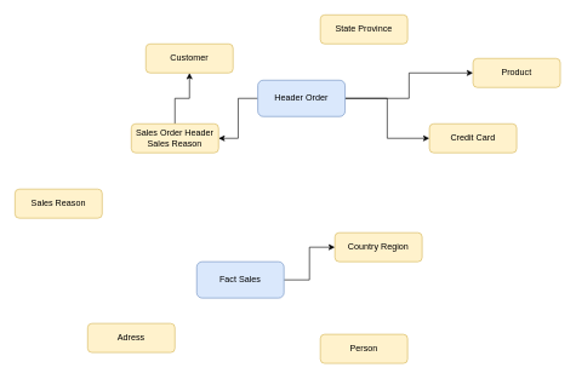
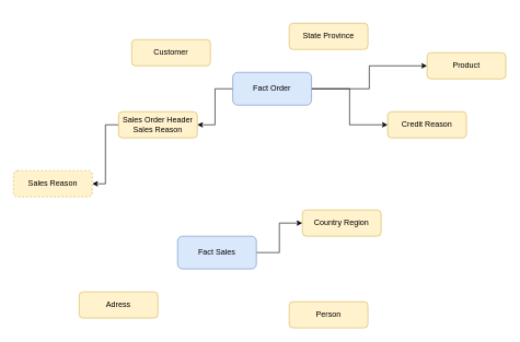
  <mxCell id="0" />
  <mxCell id="1" parent="0" />
  <mxCell id="2" style="edgeStyle=orthogonalEdgeStyle;rounded=0;orthogonalLoop=1;jettySize=auto;html=1;" edge="1" parent="1" source="5" target="10"><mxGeometry relative="1" as="geometry" /></mxCell>
  <mxCell id="3" style="edgeStyle=orthogonalEdgeStyle;rounded=0;orthogonalLoop=1;jettySize=auto;html=1;entryX=1;entryY=0.5;entryDx=0;entryDy=0;" edge="1" parent="1" source="5" target="9"><mxGeometry relative="1" as="geometry" /></mxCell>
  <mxCell id="4" style="edgeStyle=orthogonalEdgeStyle;rounded=0;orthogonalLoop=1;jettySize=auto;html=1;entryX=0;entryY=0.5;entryDx=0;entryDy=0;" edge="1" parent="1" source="5" target="18"><mxGeometry relative="1" as="geometry" /></mxCell>
- <mxCell id="5" value="Header Order" style="rounded=1;whiteSpace=wrap;html=1;fillColor=#dae8fc;strokeColor=#6c8ebf;" vertex="1" parent="1"><mxGeometry x="354" y="110" width="120" height="50" as="geometry" /></mxCell>
+ <mxCell id="5" value="Fact Order" style="rounded=1;whiteSpace=wrap;html=1;fillColor=#dae8fc;strokeColor=#6c8ebf;" vertex="1" parent="1"><mxGeometry x="354" y="110" width="120" height="50" as="geometry" /></mxCell>
  <mxCell id="6" value="Customer" style="rounded=1;whiteSpace=wrap;html=1;fillColor=#fff2cc;strokeColor=#d6b656;" vertex="1" parent="1"><mxGeometry x="200" y="60" width="120" height="40" as="geometry" /></mxCell>
- <mxCell id="7" value="State Province" style="rounded=1;whiteSpace=wrap;html=1;fillColor=#fff2cc;strokeColor=#d6b656;" vertex="1" parent="1"><mxGeometry x="440" y="20" width="120" height="40" as="geometry" /></mxCell>
- <mxCell id="8" style="edgeStyle=orthogonalEdgeStyle;rounded=0;orthogonalLoop=1;jettySize=auto;html=1;" edge="1" parent="1" source="9" target="6"><mxGeometry relative="1" as="geometry" /></mxCell>
+ <mxCell id="7" value="State Province" style="rounded=1;whiteSpace=wrap;html=1;fillColor=#fff2cc;strokeColor=#d6b656;" vertex="1" parent="1"><mxGeometry x="440" y="35" width="120" height="40" as="geometry" /></mxCell>
+ <mxCell id="8" style="edgeStyle=orthogonalEdgeStyle;rounded=0;orthogonalLoop=1;jettySize=auto;html=1;entryX=1;entryY=0.5;entryDx=0;entryDy=0;" edge="1" parent="1" source="9" target="17"><mxGeometry relative="1" as="geometry" /></mxCell>
  <mxCell id="9" value="Sales Order Header Sales Reason" style="rounded=1;whiteSpace=wrap;html=1;fillColor=#fff2cc;strokeColor=#d6b656;" vertex="1" parent="1"><mxGeometry x="180" y="170" width="120" height="40" as="geometry" /></mxCell>
  <mxCell id="10" value="Product" style="rounded=1;whiteSpace=wrap;html=1;fillColor=#fff2cc;strokeColor=#d6b656;" vertex="1" parent="1"><mxGeometry x="650" y="80" width="120" height="40" as="geometry" /></mxCell>
  <mxCell id="11" value="Person" style="rounded=1;whiteSpace=wrap;html=1;fillColor=#fff2cc;strokeColor=#d6b656;" vertex="1" parent="1"><mxGeometry x="440" y="460" width="120" height="40" as="geometry" /></mxCell>
  <mxCell id="12" style="edgeStyle=orthogonalEdgeStyle;rounded=0;orthogonalLoop=1;jettySize=auto;html=1;" edge="1" parent="1" source="13" target="15"><mxGeometry relative="1" as="geometry" /></mxCell>
  <mxCell id="13" value="Fact Sales" style="rounded=1;whiteSpace=wrap;html=1;fillColor=#dae8fc;strokeColor=#6c8ebf;" vertex="1" parent="1"><mxGeometry x="270" y="360" width="120" height="50" as="geometry" /></mxCell>
  <mxCell id="14" value="Adress" style="rounded=1;whiteSpace=wrap;html=1;fillColor=#fff2cc;strokeColor=#d6b656;" vertex="1" parent="1"><mxGeometry x="120" y="445" width="120" height="40" as="geometry" /></mxCell>
  <mxCell id="15" value="Country Region" style="rounded=1;whiteSpace=wrap;html=1;fillColor=#fff2cc;strokeColor=#d6b656;" vertex="1" parent="1"><mxGeometry x="460" y="320" width="120" height="40" as="geometry" /></mxCell>
  <mxCell id="16" style="edgeStyle=orthogonalEdgeStyle;rounded=0;orthogonalLoop=1;jettySize=auto;html=1;exitX=0.5;exitY=1;exitDx=0;exitDy=0;" edge="1" parent="1" source="7" target="7"><mxGeometry relative="1" as="geometry" /></mxCell>
- <mxCell id="17" value="Sales Reason" style="rounded=1;whiteSpace=wrap;html=1;fillColor=#fff2cc;strokeColor=#d6b656;" vertex="1" parent="1"><mxGeometry x="20" y="260" width="120" height="40" as="geometry" /></mxCell>
- <mxCell id="18" value="Credit Card" style="rounded=1;whiteSpace=wrap;html=1;fillColor=#fff2cc;strokeColor=#d6b656;" vertex="1" parent="1"><mxGeometry x="590" y="170" width="120" height="40" as="geometry" /></mxCell>
+ <mxCell id="17" value="Sales Reason" style="rounded=1;whiteSpace=wrap;html=1;fillColor=#fff2cc;strokeColor=#d6b656;dashed=1;" vertex="1" parent="1"><mxGeometry x="20" y="260" width="120" height="40" as="geometry" /></mxCell>
+ <mxCell id="18" value="Credit Reason" style="rounded=1;whiteSpace=wrap;html=1;fillColor=#fff2cc;strokeColor=#d6b656;" vertex="1" parent="1"><mxGeometry x="590" y="170" width="120" height="40" as="geometry" /></mxCell>
